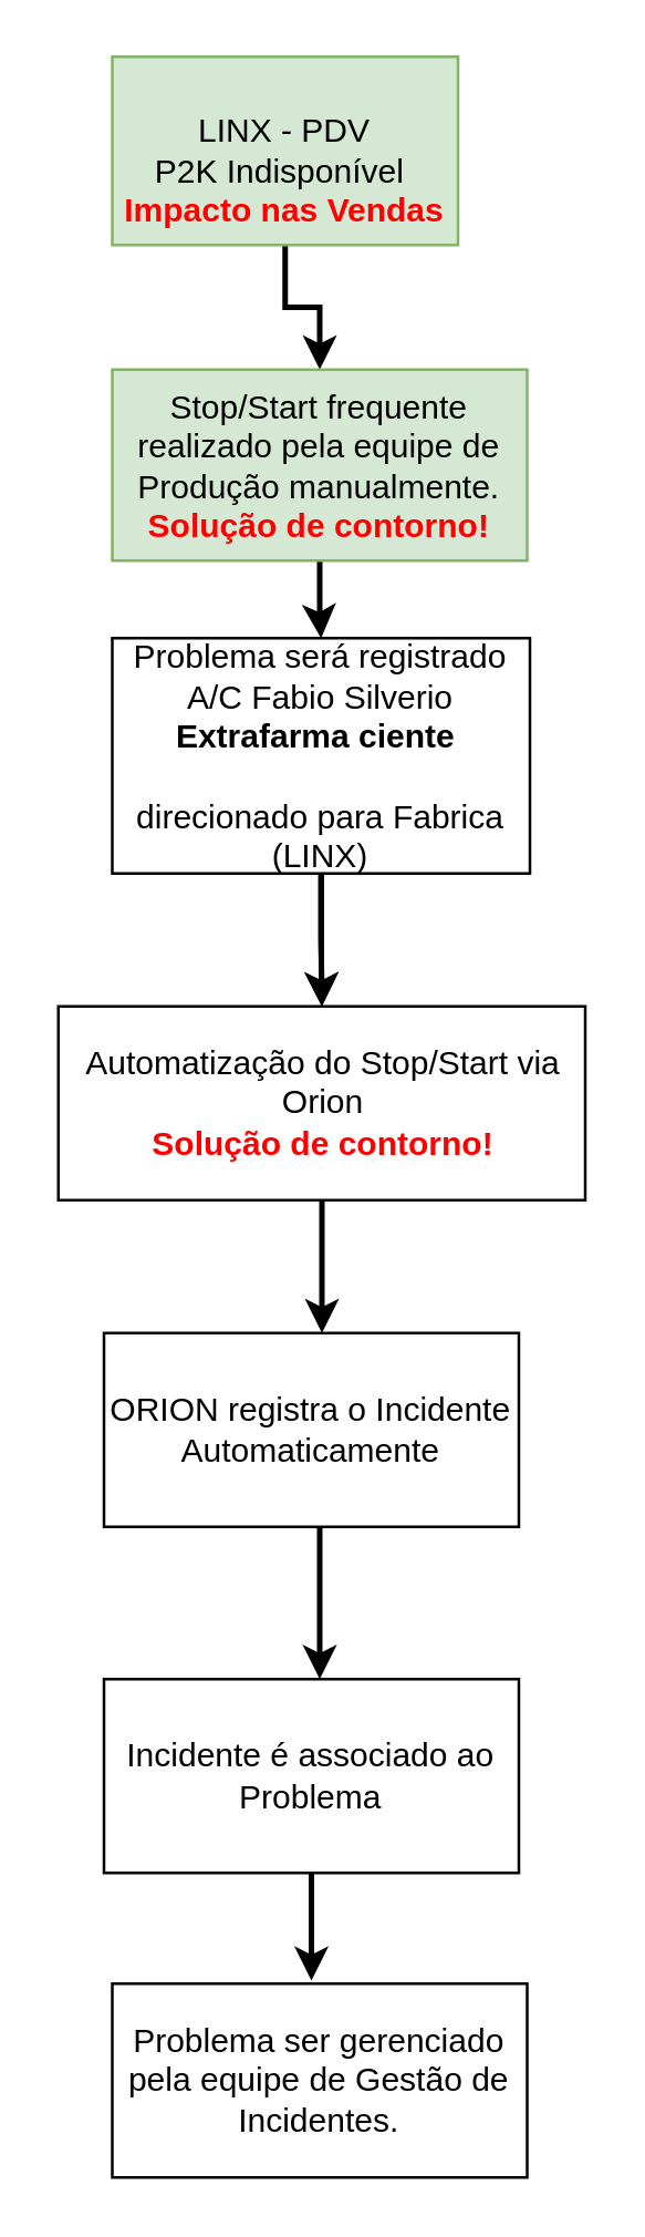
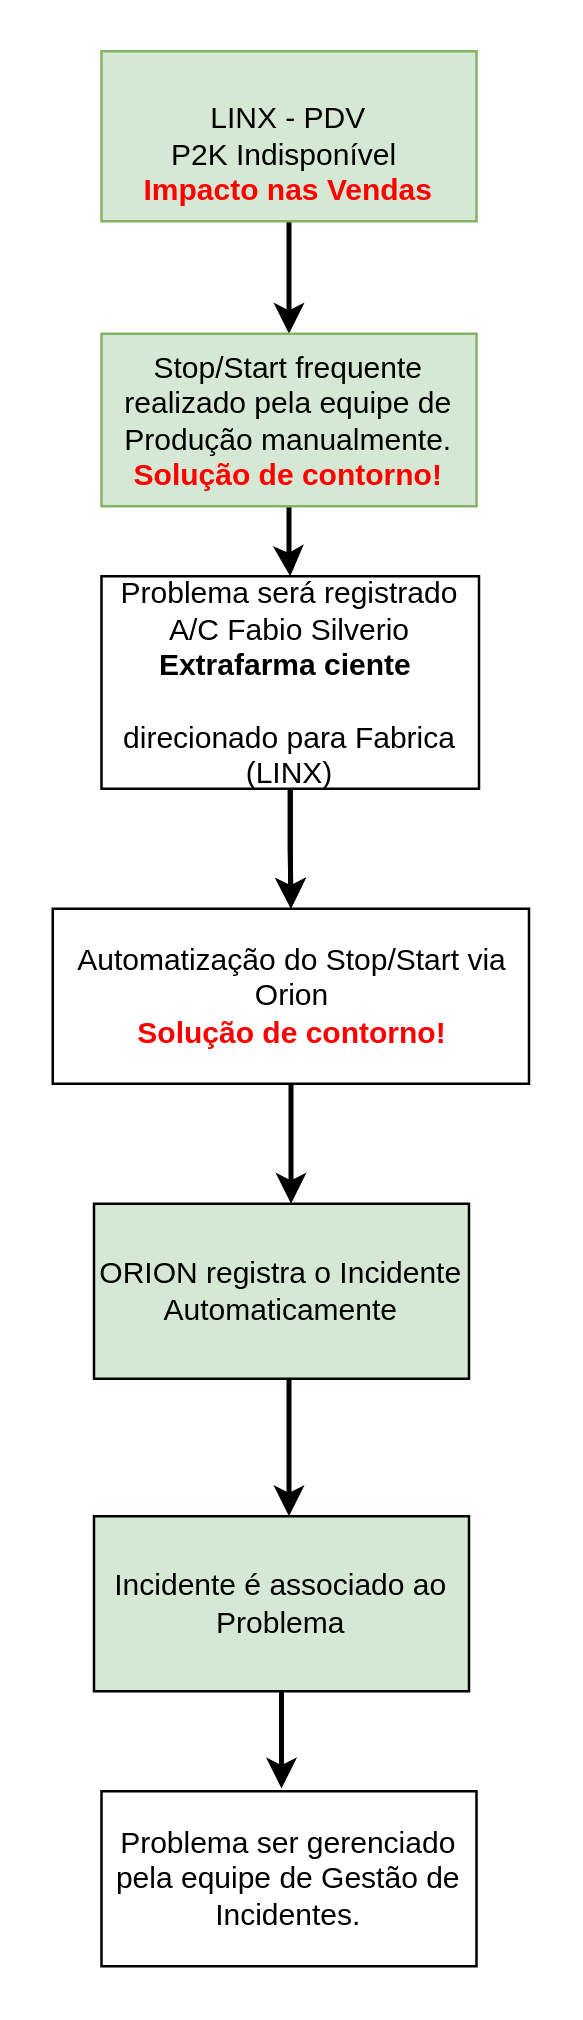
  <mxCell id="0" />
  <mxCell id="1" parent="0" />
  <mxCell id="2" style="edgeStyle=orthogonalEdgeStyle;rounded=0;orthogonalLoop=1;jettySize=auto;html=1;entryX=0.5;entryY=0;entryDx=0;entryDy=0;strokeWidth=2;" edge="1" parent="1" source="3" target="5"><mxGeometry relative="1" as="geometry" /></mxCell>
- <mxCell id="3" value="&lt;br&gt;LINX - PDV&lt;br&gt;P2K Indisponível&amp;nbsp;&lt;br&gt;&lt;font color=&quot;#ff0000&quot;&gt;&lt;b&gt;Impacto nas Vendas&lt;/b&gt;&lt;/font&gt;" style="rounded=0;whiteSpace=wrap;html=1;fillColor=#d5e8d4;strokeColor=#82b366;" vertex="1" parent="1"><mxGeometry x="40" y="20" width="125" height="68" as="geometry" /></mxCell>
+ <mxCell id="3" value="&lt;br&gt;LINX - PDV&lt;br&gt;P2K Indisponível&amp;nbsp;&lt;br&gt;&lt;font color=&quot;#ff0000&quot;&gt;&lt;b&gt;Impacto nas Vendas&lt;/b&gt;&lt;/font&gt;" style="rounded=0;whiteSpace=wrap;html=1;fillColor=#d5e8d4;strokeColor=#82b366;" vertex="1" parent="1"><mxGeometry x="40" y="20" width="150" height="68" as="geometry" /></mxCell>
  <mxCell id="4" style="edgeStyle=orthogonalEdgeStyle;rounded=0;orthogonalLoop=1;jettySize=auto;html=1;entryX=0.5;entryY=0;entryDx=0;entryDy=0;strokeWidth=2;" edge="1" parent="1" source="5" target="8"><mxGeometry relative="1" as="geometry" /></mxCell>
  <mxCell id="5" value="Stop/Start frequente realizado pela equipe de Produção manualmente.&lt;br&gt;&lt;b&gt;&lt;font color=&quot;#ff0000&quot;&gt;Solução de contorno!&lt;/font&gt;&lt;/b&gt;" style="rounded=0;whiteSpace=wrap;html=1;fillColor=#d5e8d4;strokeColor=#82b366;" vertex="1" parent="1"><mxGeometry x="40" y="133" width="150" height="69" as="geometry" /></mxCell>
  <mxCell id="6" style="edgeStyle=orthogonalEdgeStyle;rounded=0;orthogonalLoop=1;jettySize=auto;html=1;entryX=0.5;entryY=0;entryDx=0;entryDy=0;strokeWidth=2;" edge="1" parent="1" source="8" target="10"><mxGeometry relative="1" as="geometry" /></mxCell>
  <mxCell id="7" value="" style="edgeStyle=orthogonalEdgeStyle;rounded=0;orthogonalLoop=1;jettySize=auto;html=1;strokeWidth=2;" edge="1" parent="1" source="8" target="10"><mxGeometry relative="1" as="geometry" /></mxCell>
  <mxCell id="8" value="Problema será registrado A/C Fabio Silverio&lt;br&gt;&lt;b&gt;Extrafarma ciente&lt;/b&gt;&amp;nbsp;&lt;br&gt;&amp;nbsp;&lt;br&gt;direcionado para Fabrica (LINX)" style="rounded=0;whiteSpace=wrap;html=1;" vertex="1" parent="1"><mxGeometry x="40" y="230" width="151" height="85" as="geometry" /></mxCell>
  <mxCell id="9" style="edgeStyle=orthogonalEdgeStyle;rounded=0;orthogonalLoop=1;jettySize=auto;html=1;strokeWidth=2;" edge="1" parent="1" source="10" target="11"><mxGeometry relative="1" as="geometry"><mxPoint x="-62" y="463" as="targetPoint" /><Array as="points"><mxPoint x="116" y="469" /><mxPoint x="116" y="469" /></Array></mxGeometry></mxCell>
  <mxCell id="10" value="Automatização do Stop/Start via Orion&lt;br&gt;&lt;b&gt;&lt;font color=&quot;#ff0000&quot;&gt;Solução de contorno!&lt;/font&gt;&lt;/b&gt;" style="rounded=0;whiteSpace=wrap;html=1;" vertex="1" parent="1"><mxGeometry x="20.5" y="363" width="190.5" height="70" as="geometry" /></mxCell>
- <mxCell id="11" value="ORION registra o Incidente&lt;br&gt;Automaticamente" style="rounded=0;whiteSpace=wrap;html=1;" vertex="1" parent="1"><mxGeometry x="37" y="481" width="150" height="70" as="geometry" /></mxCell>
+ <mxCell id="11" value="ORION registra o Incidente&lt;br&gt;Automaticamente" style="rounded=0;whiteSpace=wrap;html=1;fillColor=#d5e8d4;" vertex="1" parent="1"><mxGeometry x="37" y="481" width="150" height="70" as="geometry" /></mxCell>
  <mxCell id="12" style="edgeStyle=orthogonalEdgeStyle;rounded=0;orthogonalLoop=1;jettySize=auto;html=1;strokeWidth=2;" edge="1" parent="1" source="13"><mxGeometry relative="1" as="geometry"><mxPoint x="112" y="714.882" as="targetPoint" /></mxGeometry></mxCell>
- <mxCell id="13" value="Incidente é associado ao Problema" style="rounded=0;whiteSpace=wrap;html=1;" vertex="1" parent="1"><mxGeometry x="37" y="606" width="150" height="70" as="geometry" /></mxCell>
+ <mxCell id="13" value="Incidente é associado ao Problema" style="rounded=0;whiteSpace=wrap;html=1;fillColor=#d5e8d4;" vertex="1" parent="1"><mxGeometry x="37" y="606" width="150" height="70" as="geometry" /></mxCell>
  <mxCell id="14" value="" style="edgeStyle=orthogonalEdgeStyle;rounded=0;orthogonalLoop=1;jettySize=auto;html=1;strokeWidth=2;" edge="1" parent="1"><mxGeometry relative="1" as="geometry"><mxPoint x="115" y="551" as="sourcePoint" /><mxPoint x="115" y="606" as="targetPoint" /></mxGeometry></mxCell>
  <mxCell id="15" value="Problema ser gerenciado pela equipe de Gestão de Incidentes." style="rounded=0;whiteSpace=wrap;html=1;" vertex="1" parent="1"><mxGeometry x="40" y="716" width="150" height="70" as="geometry" /></mxCell>
